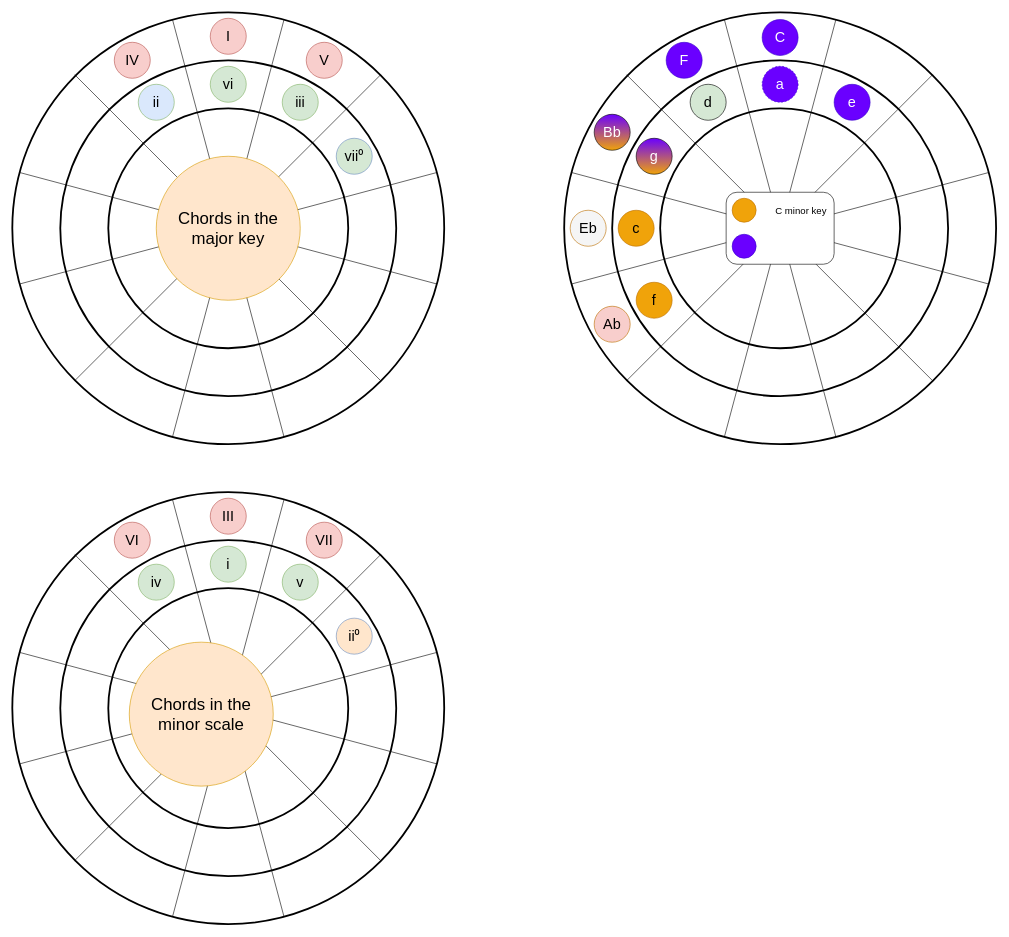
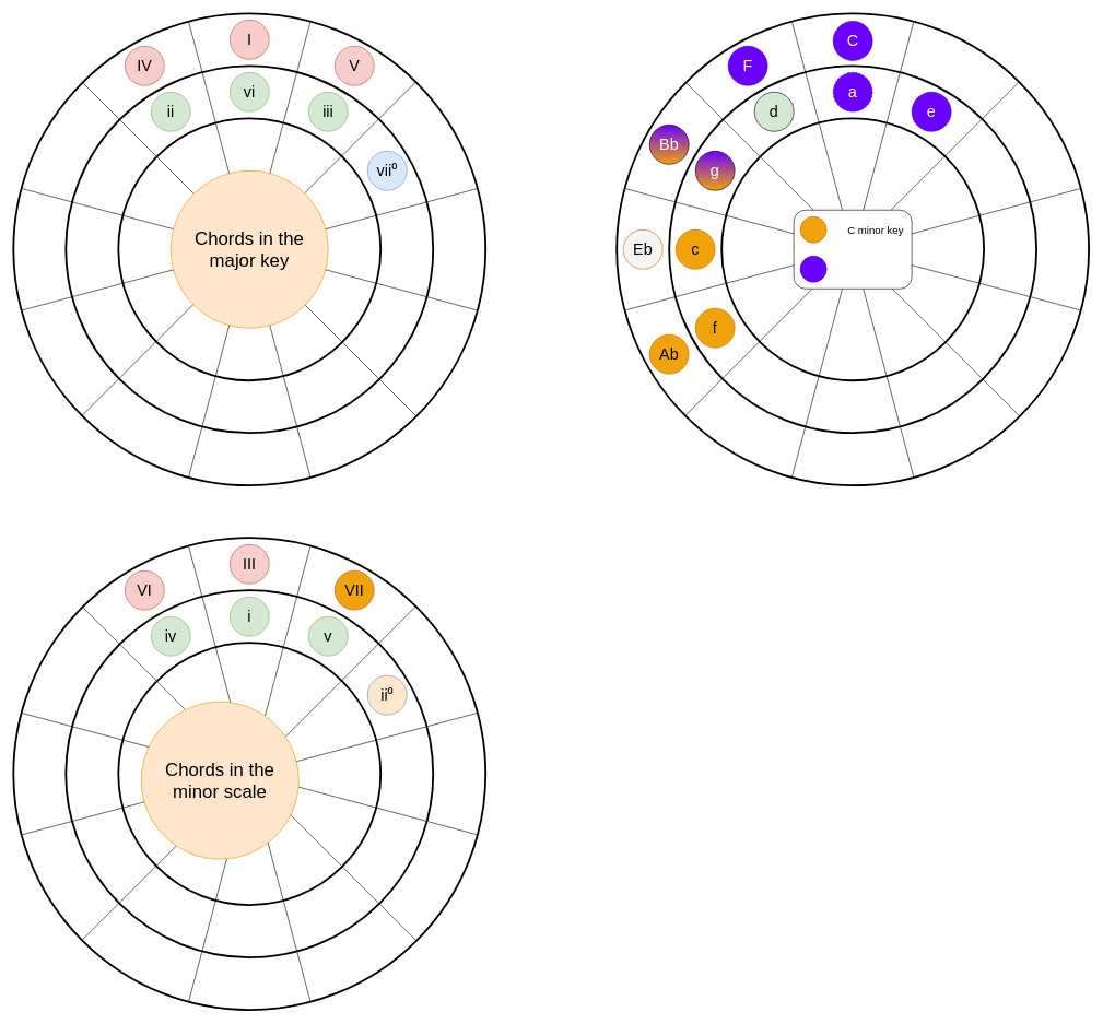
  <mxCell id="0" />
  <mxCell id="1" parent="0" />
  <mxCell id="2" value="" style="group" parent="1" vertex="1" connectable="0"><mxGeometry x="20" y="20" width="720" height="720" as="geometry" /></mxCell>
  <mxCell id="3" value="" style="group" parent="2" vertex="1" connectable="0"><mxGeometry width="720" height="720" as="geometry" /></mxCell>
  <mxCell id="4" value="" style="ellipse;whiteSpace=wrap;html=1;aspect=fixed;fillColor=none;strokeWidth=3;" parent="3" vertex="1"><mxGeometry width="720" height="720" as="geometry" /></mxCell>
  <mxCell id="5" value="" style="ellipse;whiteSpace=wrap;html=1;aspect=fixed;fillColor=none;strokeWidth=3;" parent="3" vertex="1"><mxGeometry x="80" y="80" width="560" height="560" as="geometry" /></mxCell>
  <mxCell id="6" value="" style="ellipse;whiteSpace=wrap;html=1;aspect=fixed;fillColor=none;strokeWidth=3;" parent="3" vertex="1"><mxGeometry x="160" y="160" width="400" height="400" as="geometry" /></mxCell>
  <mxCell id="7" value="" style="group" parent="3" vertex="1" connectable="0"><mxGeometry x="11.998" y="11.998" width="696.002" height="696.002" as="geometry" /></mxCell>
  <mxCell id="8" value="" style="endArrow=none;html=1;rounded=0;entryX=0.5;entryY=0;entryDx=0;entryDy=0;exitX=0.5;exitY=1;exitDx=0;exitDy=0;" parent="7" edge="1"><mxGeometry width="50" height="50" relative="1" as="geometry"><mxPoint x="441" y="696.0" as="sourcePoint" /><mxPoint x="255" as="targetPoint" /></mxGeometry></mxCell>
  <mxCell id="9" value="" style="endArrow=none;html=1;rounded=0;entryX=1;entryY=0.5;entryDx=0;entryDy=0;exitX=0;exitY=0.5;exitDx=0;exitDy=0;" parent="7" edge="1"><mxGeometry width="50" height="50" relative="1" as="geometry"><mxPoint y="441" as="sourcePoint" /><mxPoint x="696" y="255" as="targetPoint" /></mxGeometry></mxCell>
  <mxCell id="10" value="" style="endArrow=none;html=1;rounded=0;entryX=0.5;entryY=0;entryDx=0;entryDy=0;exitX=0.5;exitY=1;exitDx=0;exitDy=0;" parent="7" edge="1"><mxGeometry width="50" height="50" relative="1" as="geometry"><mxPoint x="92.09" y="602.09" as="sourcePoint" /><mxPoint x="602.09" y="92.09" as="targetPoint" /></mxGeometry></mxCell>
  <mxCell id="11" value="" style="endArrow=none;html=1;rounded=0;entryX=1;entryY=0.5;entryDx=0;entryDy=0;exitX=0;exitY=0.5;exitDx=0;exitDy=0;" parent="7" edge="1"><mxGeometry width="50" height="50" relative="1" as="geometry"><mxPoint x="92.09" y="92.09" as="sourcePoint" /><mxPoint x="602.09" y="602.09" as="targetPoint" /></mxGeometry></mxCell>
  <mxCell id="12" value="" style="endArrow=none;html=1;rounded=0;entryX=0.5;entryY=0;entryDx=0;entryDy=0;exitX=0.5;exitY=1;exitDx=0;exitDy=0;" parent="7" edge="1"><mxGeometry width="50" height="50" relative="1" as="geometry"><mxPoint x="255.002" y="696.002" as="sourcePoint" /><mxPoint x="441.002" y="0.002" as="targetPoint" /></mxGeometry></mxCell>
  <mxCell id="13" value="" style="endArrow=none;html=1;rounded=0;entryX=1;entryY=0.5;entryDx=0;entryDy=0;exitX=0;exitY=0.5;exitDx=0;exitDy=0;" parent="7" edge="1"><mxGeometry width="50" height="50" relative="1" as="geometry"><mxPoint x="0.002" y="255.002" as="sourcePoint" /><mxPoint x="696.002" y="441.002" as="targetPoint" /></mxGeometry></mxCell>
  <mxCell id="14" value="Chords in the major key" style="ellipse;whiteSpace=wrap;html=1;aspect=fixed;fontSize=28;fillColor=#ffe6cc;strokeColor=#d79b00;" parent="7" vertex="1"><mxGeometry x="228.002" y="228.002" width="240" height="240" as="geometry" /></mxCell>
  <mxCell id="15" value="I" style="ellipse;whiteSpace=wrap;html=1;aspect=fixed;fontSize=24;fillColor=#f8cecc;strokeColor=#b85450;" parent="3" vertex="1"><mxGeometry x="330" y="10" width="60" height="60" as="geometry" /></mxCell>
  <mxCell id="16" value="vi" style="ellipse;whiteSpace=wrap;html=1;aspect=fixed;fontSize=24;fillColor=#d5e8d4;strokeColor=#82b366;" parent="3" vertex="1"><mxGeometry x="330" y="90" width="60" height="60" as="geometry" /></mxCell>
  <mxCell id="17" value="iii" style="ellipse;whiteSpace=wrap;html=1;aspect=fixed;fontSize=24;fillColor=#d5e8d4;strokeColor=#82b366;" parent="3" vertex="1"><mxGeometry x="450" y="120" width="60" height="60" as="geometry" /></mxCell>
- <mxCell id="18" value="ii" style="ellipse;whiteSpace=wrap;html=1;aspect=fixed;fontSize=24;fillColor=#dae8fc;strokeColor=#82b366;" parent="3" vertex="1"><mxGeometry x="210" y="120" width="60" height="60" as="geometry" /></mxCell>
+ <mxCell id="18" value="ii" style="ellipse;whiteSpace=wrap;html=1;aspect=fixed;fontSize=24;fillColor=#d5e8d4;strokeColor=#82b366;" parent="3" vertex="1"><mxGeometry x="210" y="120" width="60" height="60" as="geometry" /></mxCell>
  <mxCell id="19" value="IV" style="ellipse;whiteSpace=wrap;html=1;aspect=fixed;fontSize=24;fillColor=#f8cecc;strokeColor=#b85450;" parent="3" vertex="1"><mxGeometry x="170" y="50" width="60" height="60" as="geometry" /></mxCell>
  <mxCell id="20" value="V" style="ellipse;whiteSpace=wrap;html=1;aspect=fixed;fontSize=24;fillColor=#f8cecc;strokeColor=#b85450;" parent="3" vertex="1"><mxGeometry x="490" y="50" width="60" height="60" as="geometry" /></mxCell>
- <mxCell id="21" value="vii⁰" style="ellipse;whiteSpace=wrap;html=1;aspect=fixed;fontSize=24;fillColor=#d5e8d4;strokeColor=#6c8ebf;" parent="3" vertex="1"><mxGeometry x="540" y="210" width="60" height="60" as="geometry" /></mxCell>
+ <mxCell id="21" value="vii⁰" style="ellipse;whiteSpace=wrap;html=1;aspect=fixed;fontSize=24;fillColor=#dae8fc;strokeColor=#6c8ebf;" parent="3" vertex="1"><mxGeometry x="540" y="210" width="60" height="60" as="geometry" /></mxCell>
  <mxCell id="22" value="" style="group" parent="1" vertex="1" connectable="0"><mxGeometry x="20" y="820" width="720" height="720" as="geometry" /></mxCell>
  <mxCell id="23" value="" style="group" parent="22" vertex="1" connectable="0"><mxGeometry width="720" height="720" as="geometry" /></mxCell>
  <mxCell id="24" value="" style="ellipse;whiteSpace=wrap;html=1;aspect=fixed;fillColor=none;strokeWidth=3;" parent="23" vertex="1"><mxGeometry width="720" height="720" as="geometry" /></mxCell>
  <mxCell id="25" value="" style="ellipse;whiteSpace=wrap;html=1;aspect=fixed;fillColor=none;strokeWidth=3;" parent="23" vertex="1"><mxGeometry x="80" y="80" width="560" height="560" as="geometry" /></mxCell>
  <mxCell id="26" value="" style="ellipse;whiteSpace=wrap;html=1;aspect=fixed;fillColor=none;strokeWidth=3;" parent="23" vertex="1"><mxGeometry x="160" y="160" width="400" height="400" as="geometry" /></mxCell>
  <mxCell id="27" value="" style="group" parent="23" vertex="1" connectable="0"><mxGeometry x="11.998" y="11.998" width="696.002" height="696.002" as="geometry" /></mxCell>
  <mxCell id="28" value="" style="endArrow=none;html=1;rounded=0;entryX=0.5;entryY=0;entryDx=0;entryDy=0;exitX=0.5;exitY=1;exitDx=0;exitDy=0;" parent="27" edge="1"><mxGeometry width="50" height="50" relative="1" as="geometry"><mxPoint x="441" y="696.0" as="sourcePoint" /><mxPoint x="255" as="targetPoint" /></mxGeometry></mxCell>
  <mxCell id="29" value="" style="endArrow=none;html=1;rounded=0;entryX=1;entryY=0.5;entryDx=0;entryDy=0;exitX=0;exitY=0.5;exitDx=0;exitDy=0;" parent="27" edge="1"><mxGeometry width="50" height="50" relative="1" as="geometry"><mxPoint y="441" as="sourcePoint" /><mxPoint x="696" y="255" as="targetPoint" /></mxGeometry></mxCell>
  <mxCell id="30" value="" style="endArrow=none;html=1;rounded=0;entryX=0.5;entryY=0;entryDx=0;entryDy=0;exitX=0.5;exitY=1;exitDx=0;exitDy=0;" parent="27" edge="1"><mxGeometry width="50" height="50" relative="1" as="geometry"><mxPoint x="92.09" y="602.09" as="sourcePoint" /><mxPoint x="602.09" y="92.09" as="targetPoint" /></mxGeometry></mxCell>
  <mxCell id="31" value="" style="endArrow=none;html=1;rounded=0;entryX=1;entryY=0.5;entryDx=0;entryDy=0;exitX=0;exitY=0.5;exitDx=0;exitDy=0;" parent="27" edge="1"><mxGeometry width="50" height="50" relative="1" as="geometry"><mxPoint x="92.09" y="92.09" as="sourcePoint" /><mxPoint x="602.09" y="602.09" as="targetPoint" /></mxGeometry></mxCell>
  <mxCell id="32" value="" style="endArrow=none;html=1;rounded=0;entryX=0.5;entryY=0;entryDx=0;entryDy=0;exitX=0.5;exitY=1;exitDx=0;exitDy=0;" parent="27" edge="1"><mxGeometry width="50" height="50" relative="1" as="geometry"><mxPoint x="255.002" y="696.002" as="sourcePoint" /><mxPoint x="441.002" y="0.002" as="targetPoint" /></mxGeometry></mxCell>
  <mxCell id="33" value="" style="endArrow=none;html=1;rounded=0;entryX=1;entryY=0.5;entryDx=0;entryDy=0;exitX=0;exitY=0.5;exitDx=0;exitDy=0;" parent="27" edge="1"><mxGeometry width="50" height="50" relative="1" as="geometry"><mxPoint x="0.002" y="255.002" as="sourcePoint" /><mxPoint x="696.002" y="441.002" as="targetPoint" /></mxGeometry></mxCell>
  <mxCell id="34" value="Chords in the minor scale" style="ellipse;whiteSpace=wrap;html=1;aspect=fixed;fontSize=28;fillColor=#ffe6cc;strokeColor=#d79b00;" parent="27" vertex="1"><mxGeometry x="183.002" y="238.002" width="240" height="240" as="geometry" /></mxCell>
  <mxCell id="35" value="III" style="ellipse;whiteSpace=wrap;html=1;aspect=fixed;fontSize=24;fillColor=#f8cecc;strokeColor=#b85450;" parent="23" vertex="1"><mxGeometry x="330" y="10" width="60" height="60" as="geometry" /></mxCell>
  <mxCell id="36" value="i" style="ellipse;whiteSpace=wrap;html=1;aspect=fixed;fontSize=24;fillColor=#d5e8d4;strokeColor=#82b366;" parent="23" vertex="1"><mxGeometry x="330" y="90" width="60" height="60" as="geometry" /></mxCell>
  <mxCell id="37" value="v" style="ellipse;whiteSpace=wrap;html=1;aspect=fixed;fontSize=24;fillColor=#d5e8d4;strokeColor=#82b366;" parent="23" vertex="1"><mxGeometry x="450" y="120" width="60" height="60" as="geometry" /></mxCell>
  <mxCell id="38" value="iv" style="ellipse;whiteSpace=wrap;html=1;aspect=fixed;fontSize=24;fillColor=#d5e8d4;strokeColor=#82b366;" parent="23" vertex="1"><mxGeometry x="210" y="120" width="60" height="60" as="geometry" /></mxCell>
  <mxCell id="39" value="VI" style="ellipse;whiteSpace=wrap;html=1;aspect=fixed;fontSize=24;fillColor=#f8cecc;strokeColor=#b85450;" parent="23" vertex="1"><mxGeometry x="170" y="50" width="60" height="60" as="geometry" /></mxCell>
- <mxCell id="40" value="VII" style="ellipse;whiteSpace=wrap;html=1;aspect=fixed;fontSize=24;fillColor=#f8cecc;strokeColor=#b85450;" parent="23" vertex="1"><mxGeometry x="490" y="50" width="60" height="60" as="geometry" /></mxCell>
+ <mxCell id="40" value="VII" style="ellipse;whiteSpace=wrap;html=1;aspect=fixed;fontSize=24;fillColor=#f0a30a;strokeColor=#b85450;" parent="23" vertex="1"><mxGeometry x="490" y="50" width="60" height="60" as="geometry" /></mxCell>
  <mxCell id="41" value="ii⁰" style="ellipse;whiteSpace=wrap;html=1;aspect=fixed;fontSize=24;fillColor=#ffe6cc;strokeColor=#6c8ebf;" parent="23" vertex="1"><mxGeometry x="540" y="210" width="60" height="60" as="geometry" /></mxCell>
  <mxCell id="42" value="" style="group" parent="1" vertex="1" connectable="0"><mxGeometry x="940" y="20" width="720" height="720" as="geometry" /></mxCell>
  <mxCell id="43" value="" style="group" parent="42" vertex="1" connectable="0"><mxGeometry width="720" height="720" as="geometry" /></mxCell>
  <mxCell id="44" value="" style="ellipse;whiteSpace=wrap;html=1;aspect=fixed;fillColor=none;strokeWidth=3;" parent="43" vertex="1"><mxGeometry width="720" height="720" as="geometry" /></mxCell>
  <mxCell id="45" value="" style="ellipse;whiteSpace=wrap;html=1;aspect=fixed;fillColor=none;strokeWidth=3;" parent="43" vertex="1"><mxGeometry x="80" y="80" width="560" height="560" as="geometry" /></mxCell>
  <mxCell id="46" value="" style="ellipse;whiteSpace=wrap;html=1;aspect=fixed;fillColor=none;strokeWidth=3;" parent="43" vertex="1"><mxGeometry x="160" y="160" width="400" height="400" as="geometry" /></mxCell>
  <mxCell id="47" value="" style="group" parent="43" vertex="1" connectable="0"><mxGeometry x="11.998" y="11.998" width="696.002" height="696.002" as="geometry" /></mxCell>
  <mxCell id="48" value="" style="endArrow=none;html=1;rounded=0;entryX=0.5;entryY=0;entryDx=0;entryDy=0;exitX=0.5;exitY=1;exitDx=0;exitDy=0;" parent="47" edge="1"><mxGeometry width="50" height="50" relative="1" as="geometry"><mxPoint x="441" y="696.0" as="sourcePoint" /><mxPoint x="255" as="targetPoint" /></mxGeometry></mxCell>
  <mxCell id="49" value="" style="endArrow=none;html=1;rounded=0;entryX=1;entryY=0.5;entryDx=0;entryDy=0;exitX=0;exitY=0.5;exitDx=0;exitDy=0;" parent="47" edge="1"><mxGeometry width="50" height="50" relative="1" as="geometry"><mxPoint y="441" as="sourcePoint" /><mxPoint x="696" y="255" as="targetPoint" /></mxGeometry></mxCell>
  <mxCell id="50" value="" style="endArrow=none;html=1;rounded=0;entryX=0.5;entryY=0;entryDx=0;entryDy=0;exitX=0.5;exitY=1;exitDx=0;exitDy=0;" parent="47" edge="1"><mxGeometry width="50" height="50" relative="1" as="geometry"><mxPoint x="92.09" y="602.09" as="sourcePoint" /><mxPoint x="602.09" y="92.09" as="targetPoint" /></mxGeometry></mxCell>
  <mxCell id="51" value="" style="endArrow=none;html=1;rounded=0;entryX=1;entryY=0.5;entryDx=0;entryDy=0;exitX=0;exitY=0.5;exitDx=0;exitDy=0;" parent="47" edge="1"><mxGeometry width="50" height="50" relative="1" as="geometry"><mxPoint x="92.09" y="92.09" as="sourcePoint" /><mxPoint x="602.09" y="602.09" as="targetPoint" /></mxGeometry></mxCell>
  <mxCell id="52" value="" style="endArrow=none;html=1;rounded=0;entryX=0.5;entryY=0;entryDx=0;entryDy=0;exitX=0.5;exitY=1;exitDx=0;exitDy=0;" parent="47" edge="1"><mxGeometry width="50" height="50" relative="1" as="geometry"><mxPoint x="255.002" y="696.002" as="sourcePoint" /><mxPoint x="441.002" y="0.002" as="targetPoint" /></mxGeometry></mxCell>
  <mxCell id="53" value="" style="endArrow=none;html=1;rounded=0;entryX=1;entryY=0.5;entryDx=0;entryDy=0;exitX=0;exitY=0.5;exitDx=0;exitDy=0;" parent="47" edge="1"><mxGeometry width="50" height="50" relative="1" as="geometry"><mxPoint x="0.002" y="255.002" as="sourcePoint" /><mxPoint x="696.002" y="441.002" as="targetPoint" /></mxGeometry></mxCell>
- <mxCell id="54" value="Ab" style="ellipse;whiteSpace=wrap;html=1;aspect=fixed;fontSize=24;fillColor=#f8cecc;fontColor=#000000;strokeColor=#BD7000;" parent="47" vertex="1"><mxGeometry x="38.002" y="478.002" width="60" height="60" as="geometry" /></mxCell>
+ <mxCell id="54" value="Ab" style="ellipse;whiteSpace=wrap;html=1;aspect=fixed;fontSize=24;fillColor=#f0a30a;fontColor=#000000;strokeColor=#BD7000;" parent="47" vertex="1"><mxGeometry x="38.002" y="478.002" width="60" height="60" as="geometry" /></mxCell>
  <mxCell id="55" value="f" style="ellipse;whiteSpace=wrap;html=1;aspect=fixed;fontSize=24;fillColor=#f0a30a;fontColor=#000000;strokeColor=#BD7000;" parent="47" vertex="1"><mxGeometry x="108.002" y="438.002" width="60" height="60" as="geometry" /></mxCell>
  <mxCell id="56" value="F" style="ellipse;whiteSpace=wrap;html=1;aspect=fixed;fontSize=24;fillColor=#6a00ff;fontColor=#ffffff;strokeColor=#3700CC;" parent="47" vertex="1"><mxGeometry x="158.002" y="38.002" width="60" height="60" as="geometry" /></mxCell>
  <mxCell id="57" value="e" style="ellipse;whiteSpace=wrap;html=1;aspect=fixed;fontSize=24;fillColor=#6a00ff;fontColor=#ffffff;strokeColor=#3700CC;" parent="47" vertex="1"><mxGeometry x="438.002" y="108.002" width="60" height="60" as="geometry" /></mxCell>
  <mxCell id="58" value="g" style="ellipse;whiteSpace=wrap;html=1;aspect=fixed;fontSize=24;gradientColor=#F0A30A;gradientDirection=south;fillColor=#6A00FF;fontColor=#FFFFFF;" parent="47" vertex="1"><mxGeometry x="108.002" y="198.002" width="60" height="60" as="geometry" /></mxCell>
  <mxCell id="59" value="c" style="ellipse;whiteSpace=wrap;html=1;aspect=fixed;fontSize=24;fillColor=#f0a30a;fontColor=#000000;strokeColor=#BD7000;" parent="43" vertex="1"><mxGeometry x="90" y="330" width="60" height="60" as="geometry" /></mxCell>
  <mxCell id="60" value="&lt;font style=&quot;color: rgb(255, 255, 255);&quot;&gt;Bb&lt;/font&gt;" style="ellipse;whiteSpace=wrap;html=1;aspect=fixed;fontSize=24;gradientColor=#F0A30A;gradientDirection=south;fillColor=#6A00FF;" parent="43" vertex="1"><mxGeometry x="50" y="170" width="60" height="60" as="geometry" /></mxCell>
  <mxCell id="61" value="Eb" style="ellipse;whiteSpace=wrap;html=1;aspect=fixed;fontSize=24;fillColor=#f5f5f5;fontColor=#000000;strokeColor=#BD7000;" parent="43" vertex="1"><mxGeometry x="10" y="330" width="60" height="60" as="geometry" /></mxCell>
  <mxCell id="62" value="&lt;font style=&quot;color: rgb(0, 0, 0);&quot;&gt;d&lt;/font&gt;" style="ellipse;whiteSpace=wrap;html=1;aspect=fixed;fontSize=24;fillColor=#d5e8d4;" parent="43" vertex="1"><mxGeometry x="210" y="120" width="60" height="60" as="geometry" /></mxCell>
  <mxCell id="63" value="a" style="ellipse;whiteSpace=wrap;html=1;aspect=fixed;fontSize=24;fillColor=#6a00ff;fontColor=#ffffff;strokeColor=#3700CC;dashed=1;" parent="43" vertex="1"><mxGeometry x="330" y="90" width="60" height="60" as="geometry" /></mxCell>
  <mxCell id="64" value="C" style="ellipse;whiteSpace=wrap;html=1;aspect=fixed;fontSize=24;fillColor=#6a00ff;fontColor=#ffffff;strokeColor=#3700CC;" parent="43" vertex="1"><mxGeometry x="330" y="12" width="60" height="60" as="geometry" /></mxCell>
  <mxCell id="65" value="" style="rounded=1;whiteSpace=wrap;html=1;" vertex="1" parent="43"><mxGeometry x="270" y="300" width="180" height="120" as="geometry" /></mxCell>
  <mxCell id="66" value="" style="ellipse;whiteSpace=wrap;html=1;aspect=fixed;fontSize=24;fillColor=#f0a30a;fontColor=#000000;strokeColor=#BD7000;align=center;" vertex="1" parent="43"><mxGeometry x="280" y="310" width="40" height="40" as="geometry" /></mxCell>
  <mxCell id="67" value="C minor key" style="text;html=1;align=center;verticalAlign=middle;whiteSpace=wrap;rounded=0;fontSize=16;" vertex="1" parent="43"><mxGeometry x="345" y="310" width="100" height="40" as="geometry" /></mxCell>
  <mxCell id="68" value="" style="ellipse;whiteSpace=wrap;html=1;aspect=fixed;fontSize=24;fillColor=#6a00ff;fontColor=#ffffff;strokeColor=#3700CC;" vertex="1" parent="43"><mxGeometry x="280" y="370" width="40" height="40" as="geometry" /></mxCell>
